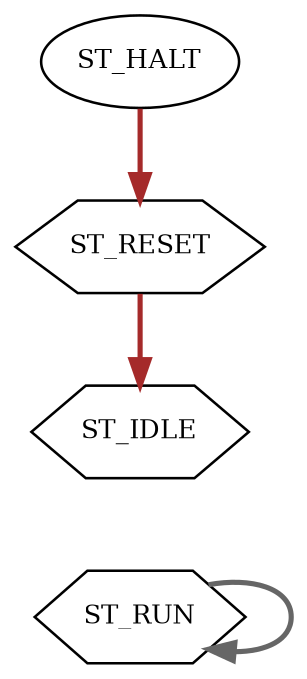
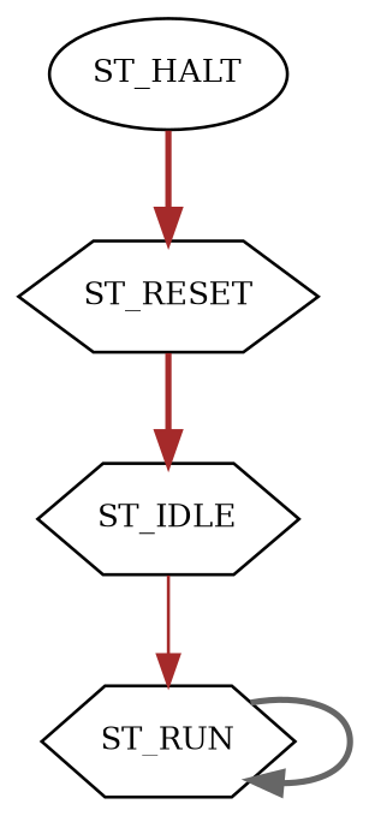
  digraph {
    node [fontsize=10 shape=hexagon]
    edge [color=brown style=bold]
    ST_HALT [shape=ellipse]
    ST_RESET
    ST_RUN
    ST_IDLE
    ST_HALT -> ST_RESET
    ST_RESET -> ST_IDLE
    ST_RUN -> ST_RUN [color=gray40]
+   ST_IDLE -> ST_RUN [style=solid]
  }
